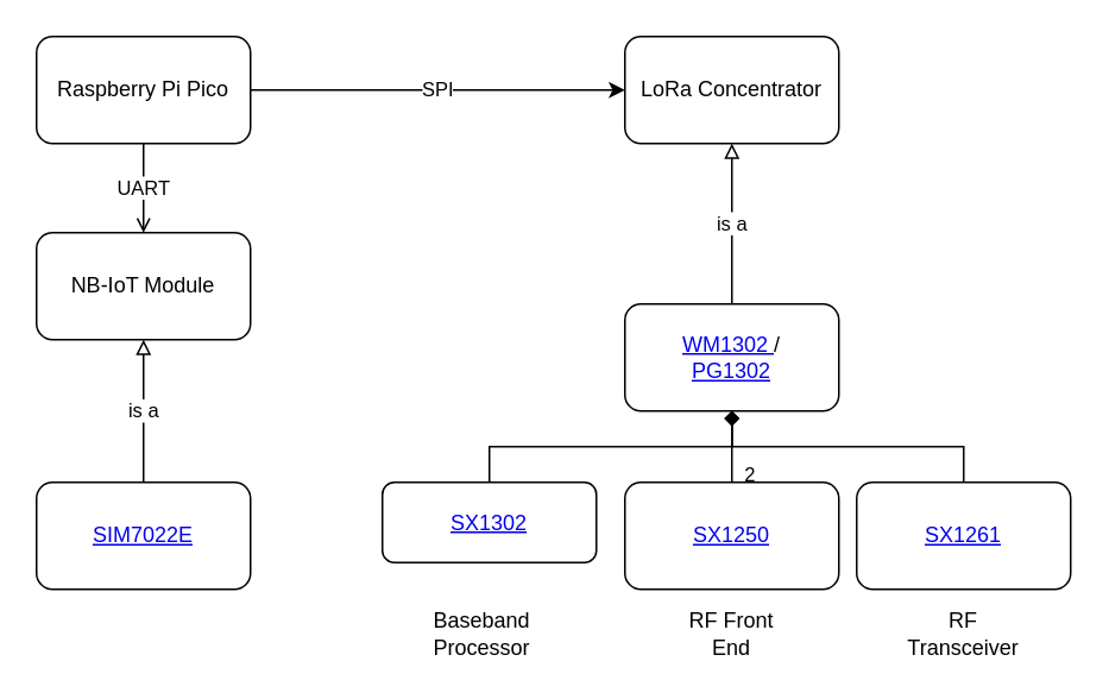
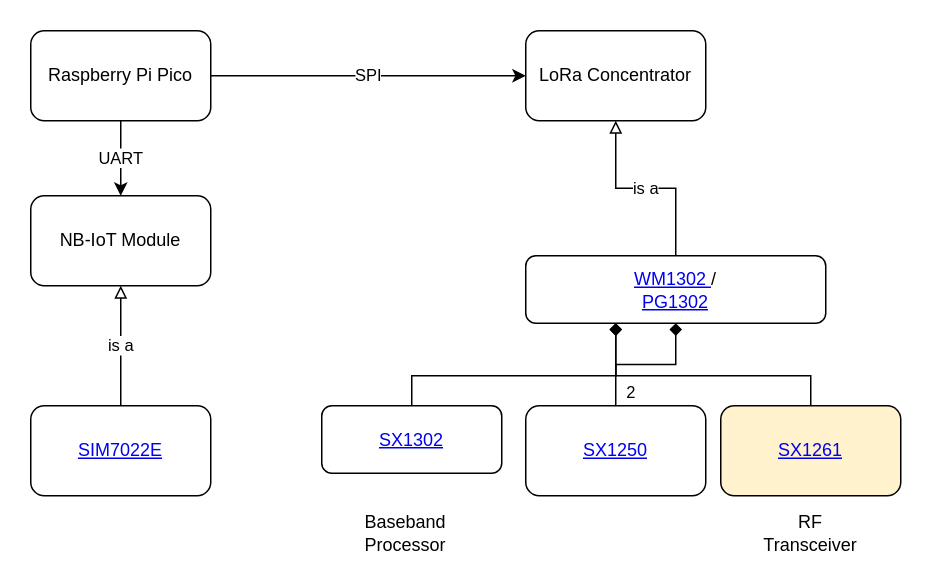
  <mxCell id="0" />
  <mxCell id="1" parent="0" />
  <mxCell id="2" value="SPI" style="edgeStyle=orthogonalEdgeStyle;rounded=0;orthogonalLoop=1;jettySize=auto;html=1;" parent="1" source="4" target="5" edge="1"><mxGeometry relative="1" as="geometry" /></mxCell>
- <mxCell id="3" value="UART" style="edgeStyle=orthogonalEdgeStyle;rounded=0;orthogonalLoop=1;jettySize=auto;html=1;entryX=0.5;entryY=0;entryDx=0;entryDy=0;endArrow=open;" parent="1" source="4" target="6" edge="1"><mxGeometry relative="1" as="geometry" /></mxCell>
+ <mxCell id="3" value="UART" style="edgeStyle=orthogonalEdgeStyle;rounded=0;orthogonalLoop=1;jettySize=auto;html=1;entryX=0.5;entryY=0;entryDx=0;entryDy=0;" parent="1" source="4" target="6" edge="1"><mxGeometry relative="1" as="geometry" /></mxCell>
  <mxCell id="4" value="Raspberry Pi Pico" style="rounded=1;whiteSpace=wrap;html=1;" parent="1" vertex="1"><mxGeometry x="20" y="20" width="120" height="60" as="geometry" /></mxCell>
  <mxCell id="5" value="LoRa Concentrator" style="rounded=1;whiteSpace=wrap;html=1;" parent="1" vertex="1"><mxGeometry x="350" y="20" width="120" height="60" as="geometry" /></mxCell>
  <mxCell id="6" value="NB-IoT Module" style="rounded=1;whiteSpace=wrap;html=1;" parent="1" vertex="1"><mxGeometry x="20" y="130" width="120" height="60" as="geometry" /></mxCell>
  <mxCell id="7" value="is a" style="edgeStyle=orthogonalEdgeStyle;rounded=0;orthogonalLoop=1;jettySize=auto;html=1;endArrow=block;endFill=0;" edge="1" parent="1" source="8" target="5"><mxGeometry relative="1" as="geometry" /></mxCell>
- <mxCell id="8" value="&lt;a href=&quot;https://wiki.seeedstudio.com/WM1302_module/&quot;&gt;WM1302 &lt;/a&gt;/&lt;div&gt;&lt;a href=&quot;http://wiki.dragino.com/xwiki/bin/view/Main/User%20Manual%20for%20All%20Gateway%20models/PG1302/&quot;&gt;PG1302&lt;/a&gt;&lt;/div&gt;" style="rounded=1;whiteSpace=wrap;html=1;" vertex="1" parent="1"><mxGeometry x="350" y="170" width="120" height="60" as="geometry" /></mxCell>
+ <mxCell id="8" value="&lt;a href=&quot;https://wiki.seeedstudio.com/WM1302_module/&quot;&gt;WM1302 &lt;/a&gt;/&lt;div&gt;&lt;a href=&quot;http://wiki.dragino.com/xwiki/bin/view/Main/User%20Manual%20for%20All%20Gateway%20models/PG1302/&quot;&gt;PG1302&lt;/a&gt;&lt;/div&gt;" style="rounded=1;whiteSpace=wrap;html=1;" vertex="1" parent="1"><mxGeometry x="350" y="170" width="200" height="45" as="geometry" /></mxCell>
  <mxCell id="9" style="edgeStyle=orthogonalEdgeStyle;rounded=0;orthogonalLoop=1;jettySize=auto;html=1;endArrow=diamond;endFill=1;" edge="1" parent="1" source="10" target="8"><mxGeometry relative="1" as="geometry"><Array as="points"><mxPoint x="274" y="250" /><mxPoint x="410" y="250" /></Array></mxGeometry></mxCell>
  <mxCell id="10" value="&lt;a href=&quot;https://www.semtech.com/products/wireless-rf/lora-core/sx1302&quot;&gt;SX1302&lt;/a&gt;" style="rounded=1;whiteSpace=wrap;html=1;" vertex="1" parent="1"><mxGeometry x="214" y="270" width="120" height="45" as="geometry" /></mxCell>
  <mxCell id="11" value="2" style="edgeStyle=orthogonalEdgeStyle;rounded=0;orthogonalLoop=1;jettySize=auto;html=1;endArrow=diamond;endFill=1;" edge="1" parent="1" source="12" target="8"><mxGeometry x="-0.818" y="-10" relative="1" as="geometry"><mxPoint as="offset" /></mxGeometry></mxCell>
  <mxCell id="12" value="&lt;a href=&quot;https://www.semtech.com/products/wireless-rf/lora-core/sx1250&quot;&gt;SX1250&lt;/a&gt;" style="rounded=1;whiteSpace=wrap;html=1;" vertex="1" parent="1"><mxGeometry x="350" y="270" width="120" height="60" as="geometry" /></mxCell>
  <mxCell id="13" style="edgeStyle=orthogonalEdgeStyle;rounded=0;orthogonalLoop=1;jettySize=auto;html=1;endArrow=diamond;endFill=1;" edge="1" parent="1" source="14" target="8"><mxGeometry relative="1" as="geometry"><Array as="points"><mxPoint x="540" y="250" /><mxPoint x="410" y="250" /></Array></mxGeometry></mxCell>
- <mxCell id="14" value="&lt;a href=&quot;https://www.semtech.com/products/wireless-rf/lora-connect/sx1261&quot;&gt;SX1261&lt;/a&gt;" style="rounded=1;whiteSpace=wrap;html=1;" vertex="1" parent="1"><mxGeometry x="480" y="270" width="120" height="60" as="geometry" /></mxCell>
- <mxCell id="15" value="RF Front End" style="text;html=1;align=center;verticalAlign=middle;whiteSpace=wrap;rounded=0;" vertex="1" parent="1"><mxGeometry x="380" y="340" width="60" height="30" as="geometry" /></mxCell>
+ <mxCell id="14" value="&lt;a href=&quot;https://www.semtech.com/products/wireless-rf/lora-connect/sx1261&quot;&gt;SX1261&lt;/a&gt;" style="rounded=1;whiteSpace=wrap;html=1;fillColor=#fff2cc;" vertex="1" parent="1"><mxGeometry x="480" y="270" width="120" height="60" as="geometry" /></mxCell>
  <mxCell id="16" value="Baseband Processor" style="text;html=1;align=center;verticalAlign=middle;whiteSpace=wrap;rounded=0;" vertex="1" parent="1"><mxGeometry x="240" y="340" width="60" height="30" as="geometry" /></mxCell>
  <mxCell id="17" value="is a" style="edgeStyle=orthogonalEdgeStyle;rounded=0;orthogonalLoop=1;jettySize=auto;html=1;endArrow=block;endFill=0;" edge="1" parent="1" source="18" target="6"><mxGeometry relative="1" as="geometry" /></mxCell>
  <mxCell id="18" value="&lt;a href=&quot;https://www.tme.eu/Document/543c60bc0ffeb01ccdb161f636fac67f/SIM7020E.pdf&quot;&gt;SIM7022E&lt;/a&gt;" style="rounded=1;whiteSpace=wrap;html=1;" vertex="1" parent="1"><mxGeometry x="20" y="270" width="120" height="60" as="geometry" /></mxCell>
  <mxCell id="19" value="RF Transceiver" style="text;html=1;align=center;verticalAlign=middle;whiteSpace=wrap;rounded=0;" vertex="1" parent="1"><mxGeometry x="510" y="340" width="60" height="30" as="geometry" /></mxCell>
